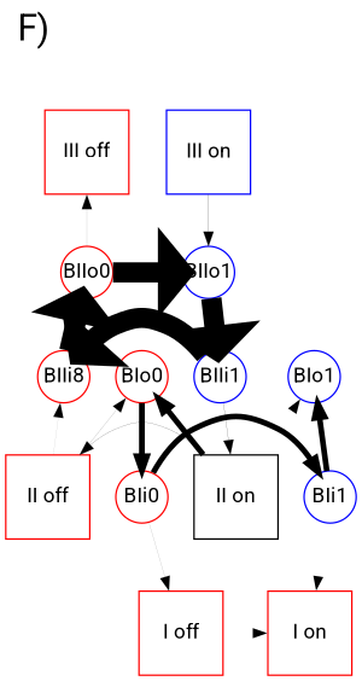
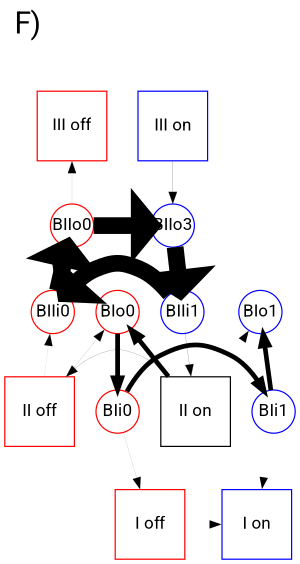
  strict digraph {
    fontname=Roboto
    fontsize=25
    label="F)"
    labeljust=left
    labelloc=top
    rankdir=TB
    node [color=red fixedsize=true fontname=Roboto shape=circle]
    edge [fontname=Roboto]
    BIi1 [color=blue width=0.5]
    BIi0 [width=0.5]
-   "I on" [shape=square width=0.8]
+   "I on" [color=blue shape=square width=0.8]
    "I off" [shape=square width=0.8]
    BIo1 [color=blue width=0.5]
    BIo0 [width=0.5]
    BIIi1 [color=blue width=0.5]
-   BIIi0 [width=0.5 label=BIIi8]
-   BIIo1 [color=blue width=0.5]
+   BIIi0 [width=0.5]
+   BIIo1 [color=blue width=0.5 label=BIIo3]
    BIIo0 [width=0.5]
    "II on" [color=black shape=square width=0.8]
    "II off" [shape=square width=0.8]
    "III on" [color=blue shape=square width=0.8]
    "III off" [shape=square width=0.8]
    subgraph sub_1 {
      rank=same
      BIi1
      BIi0
    }
    subgraph sub_2 {
      rank=same
      "I on"
      "I off"
    }
    subgraph sub_3 {
      rank=same
      BIo1
      BIo0
    }
    subgraph sub_4 {
      rank=same
      BIIi1
      BIIi0
    }
    subgraph sub_5 {
      rank=same
      BIIo1
      BIIo0
    }
    subgraph sub_6 {
      rank=same
      "II on"
      "II off"
    }
    subgraph cluster_7 {
      color=grey
      label="Outer Barrier Border"
      style=filled
    }
    subgraph sub_8 {
      rank=same
      "III on"
      "III off"
    }
    subgraph cluster_9 {
      color=grey
      label="Inner Barrier Border"
      style=filled
    }
    BIi1 -> "I on" [penwidth=0.0203179154537]
    BIi0 -> BIi1 [penwidth=3.90770132496]
    BIi0 -> "I off" [penwidth=0.0617483785726]
    "I off" -> "I on" [penwidth=0.0207152287431]
    BIo1 -> BIi1 [dir=back penwidth=3.88738340951]
    BIo0 -> BIi0 [penwidth=3.96944970354]
    BIo0 -> "II on" [dir=back penwidth=3.89665598186]
    BIIi1 -> "II on" [penwidth=0.124149400991]
    BIIi0 -> BIIi1 [dir=back penwidth=13.875850599]
    BIIi0 -> "II off" [dir=back penwidth=0.0420831069642]
    BIIo1 -> BIIi1 [penwidth=14.0]
    BIIo0 -> BIIi0 [dir=back penwidth=13.917933706]
    BIIo0 -> BIIo1 [penwidth=13.8544615432]
    "II on" -> BIo1 [penwidth=0.00927257234835]
    "II off" -> BIo0 [penwidth=0.072793721678]
    "II off" -> "II on" [dir=back penwidth=0.114876828646]
    "III on" -> BIIo1 [penwidth=0.14553845681]
    "III off" -> BIIo0 [dir=back penwidth=0.063472162784]
  }
